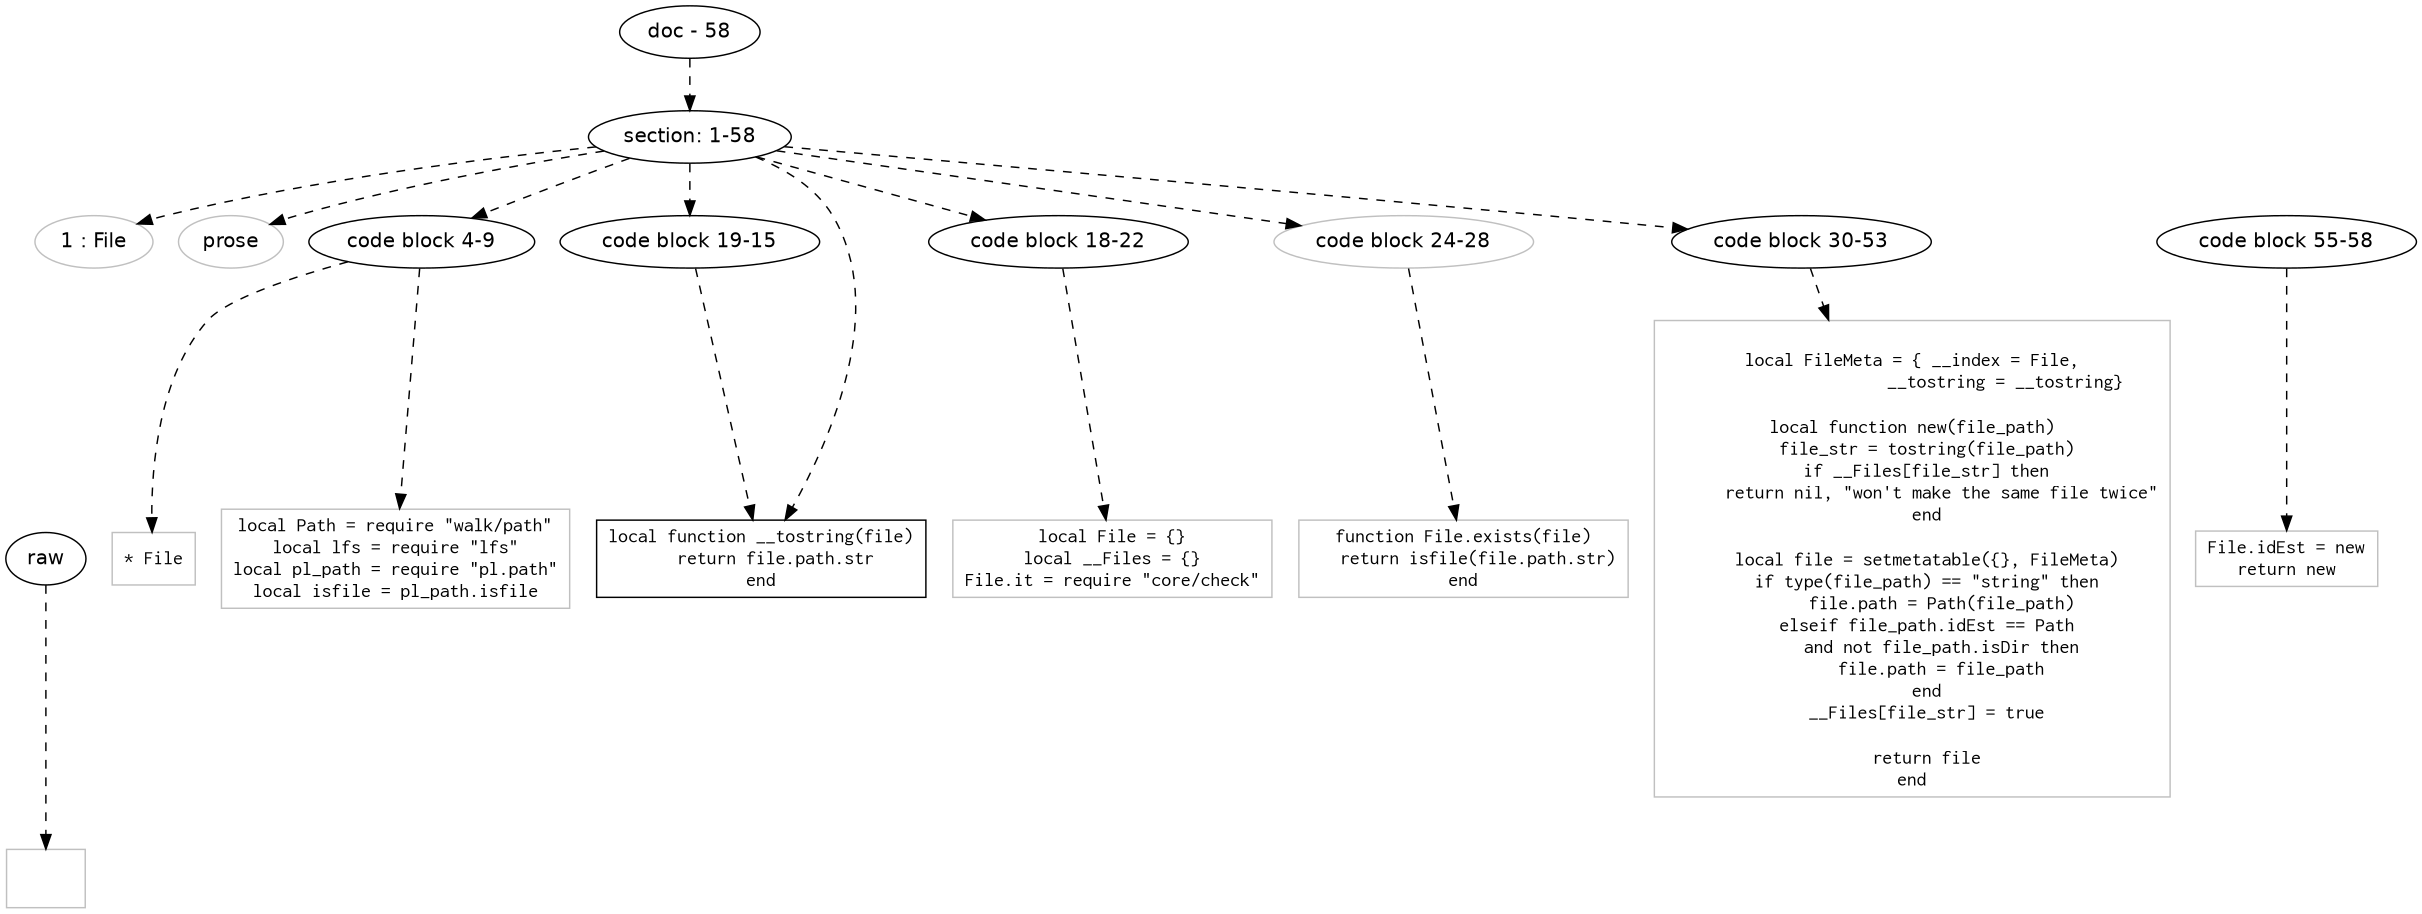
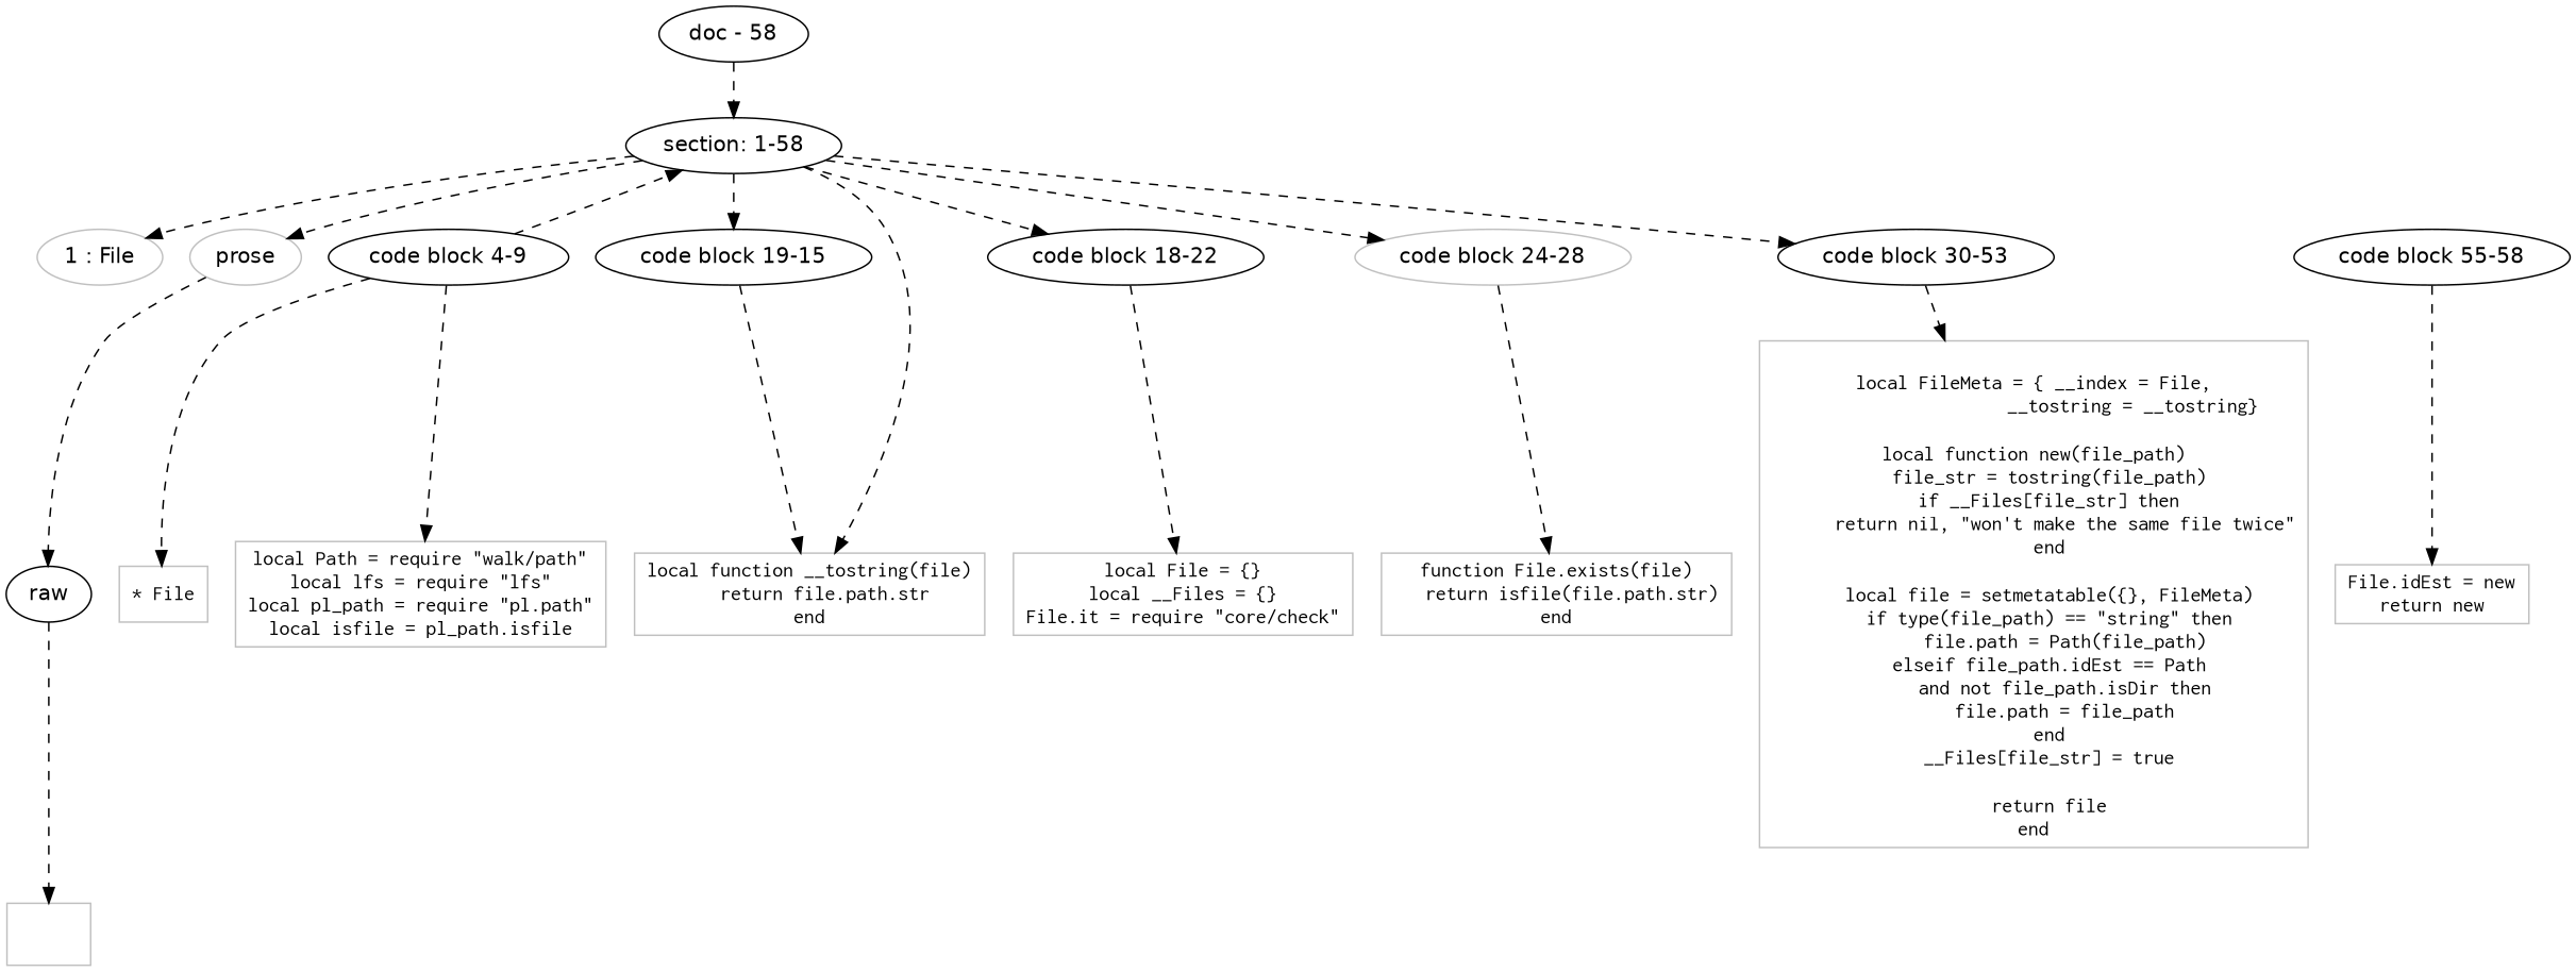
  digraph {
    node [fontname=Helvetica color=Gray]
    edge [style=dashed]
    n1 [label="section: 1-58" color=""]
    n2 [label="1 : File"]
    n3 [label=prose]
    n4 [label="code block 4-9" color=""]
    n5 [label="code block 19-15" color=""]
    n6 [label="code block 18-22" color=""]
    n7 [label="code block 24-28"]
    n8 [label="code block 30-53" color=""]
    n9 [label="code block 55-58" color=""]
    n10 [label=raw color=""]
-   n11 [color=black fontname=Inconsolata label="local function __tostring(file)\n   return file.path.str\nend" shape=rectangle]
+   n11 [fontname=Inconsolata label="local function __tostring(file)\n   return file.path.str\nend" shape=rectangle]
    n12 [fontname=Inconsolata label="* File" shape=rectangle]
    n13 [fontname=Inconsolata label="local Path = require \"walk/path\"\nlocal lfs = require \"lfs\"\nlocal pl_path = require \"pl.path\"\nlocal isfile = pl_path.isfile" shape=rectangle]
    n14 [fontname=Inconsolata label="local File = {}\nlocal __Files = {}\nFile.it = require \"core/check\"" shape=rectangle]
    n15 [fontname=Inconsolata label="function File.exists(file)\n   return isfile(file.path.str)\nend" shape=rectangle]
    n16 [fontname=Inconsolata label="\nlocal FileMeta = { __index = File,\n                   __tostring = __tostring}\n\nlocal function new(file_path)\n   file_str = tostring(file_path)\n   if __Files[file_str] then\n      return nil, \"won't make the same file twice\"\n   end\n\n   local file = setmetatable({}, FileMeta)\n   if type(file_path) == \"string\" then\n      file.path = Path(file_path)\n   elseif file_path.idEst == Path\n      and not file_path.isDir then\n      file.path = file_path\n   end\n   __Files[file_str] = true\n\n   return file\nend\n" shape=rectangle]
    n17 [fontname=Inconsolata label="File.idEst = new\nreturn new" shape=rectangle]
    n18 [fontname=Inconsolata label="\n\n" shape=rectangle]
    n19 [label="doc - 58" color=""]
    subgraph sub_1 {
      rank=same
      n1
    }
    subgraph sub_2 {
      rank=same
      n2
      n3
      n4
      n5
      n6
      n7
      n8
      n9
    }
    subgraph sub_3 {
      rank=same
      n10
    }
    n1 -> n2
    n1 -> n3
-   n1 -> n4
+   n4 -> n1
    n1 -> n5
    n1 -> n6
    n1 -> n7
    n1 -> n8
    n1 -> n11
+   n3 -> n10
    n4 -> n12
    n4 -> n13
    n5 -> n11
    n6 -> n14
    n7 -> n15
    n8 -> n16
    n9 -> n17
    n10 -> n18
    n19 -> n1
  }
